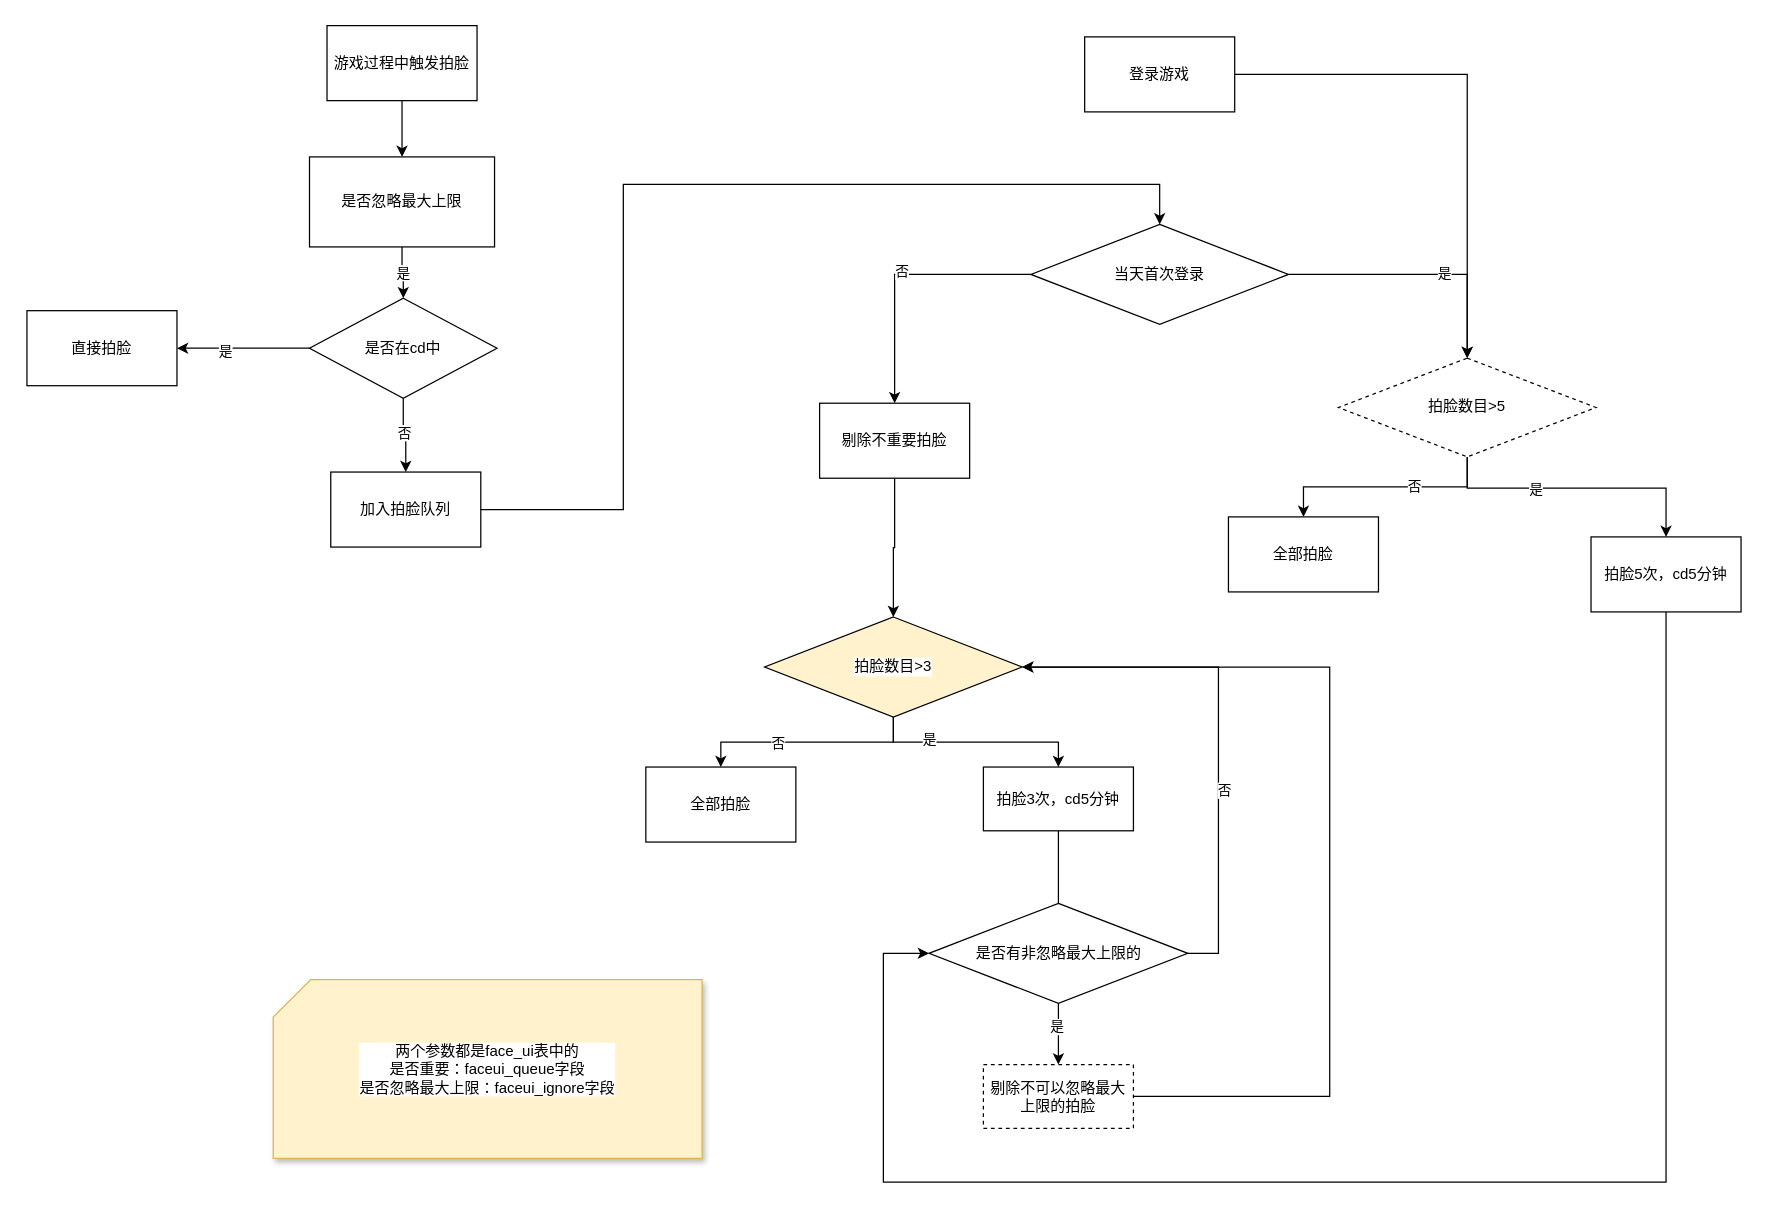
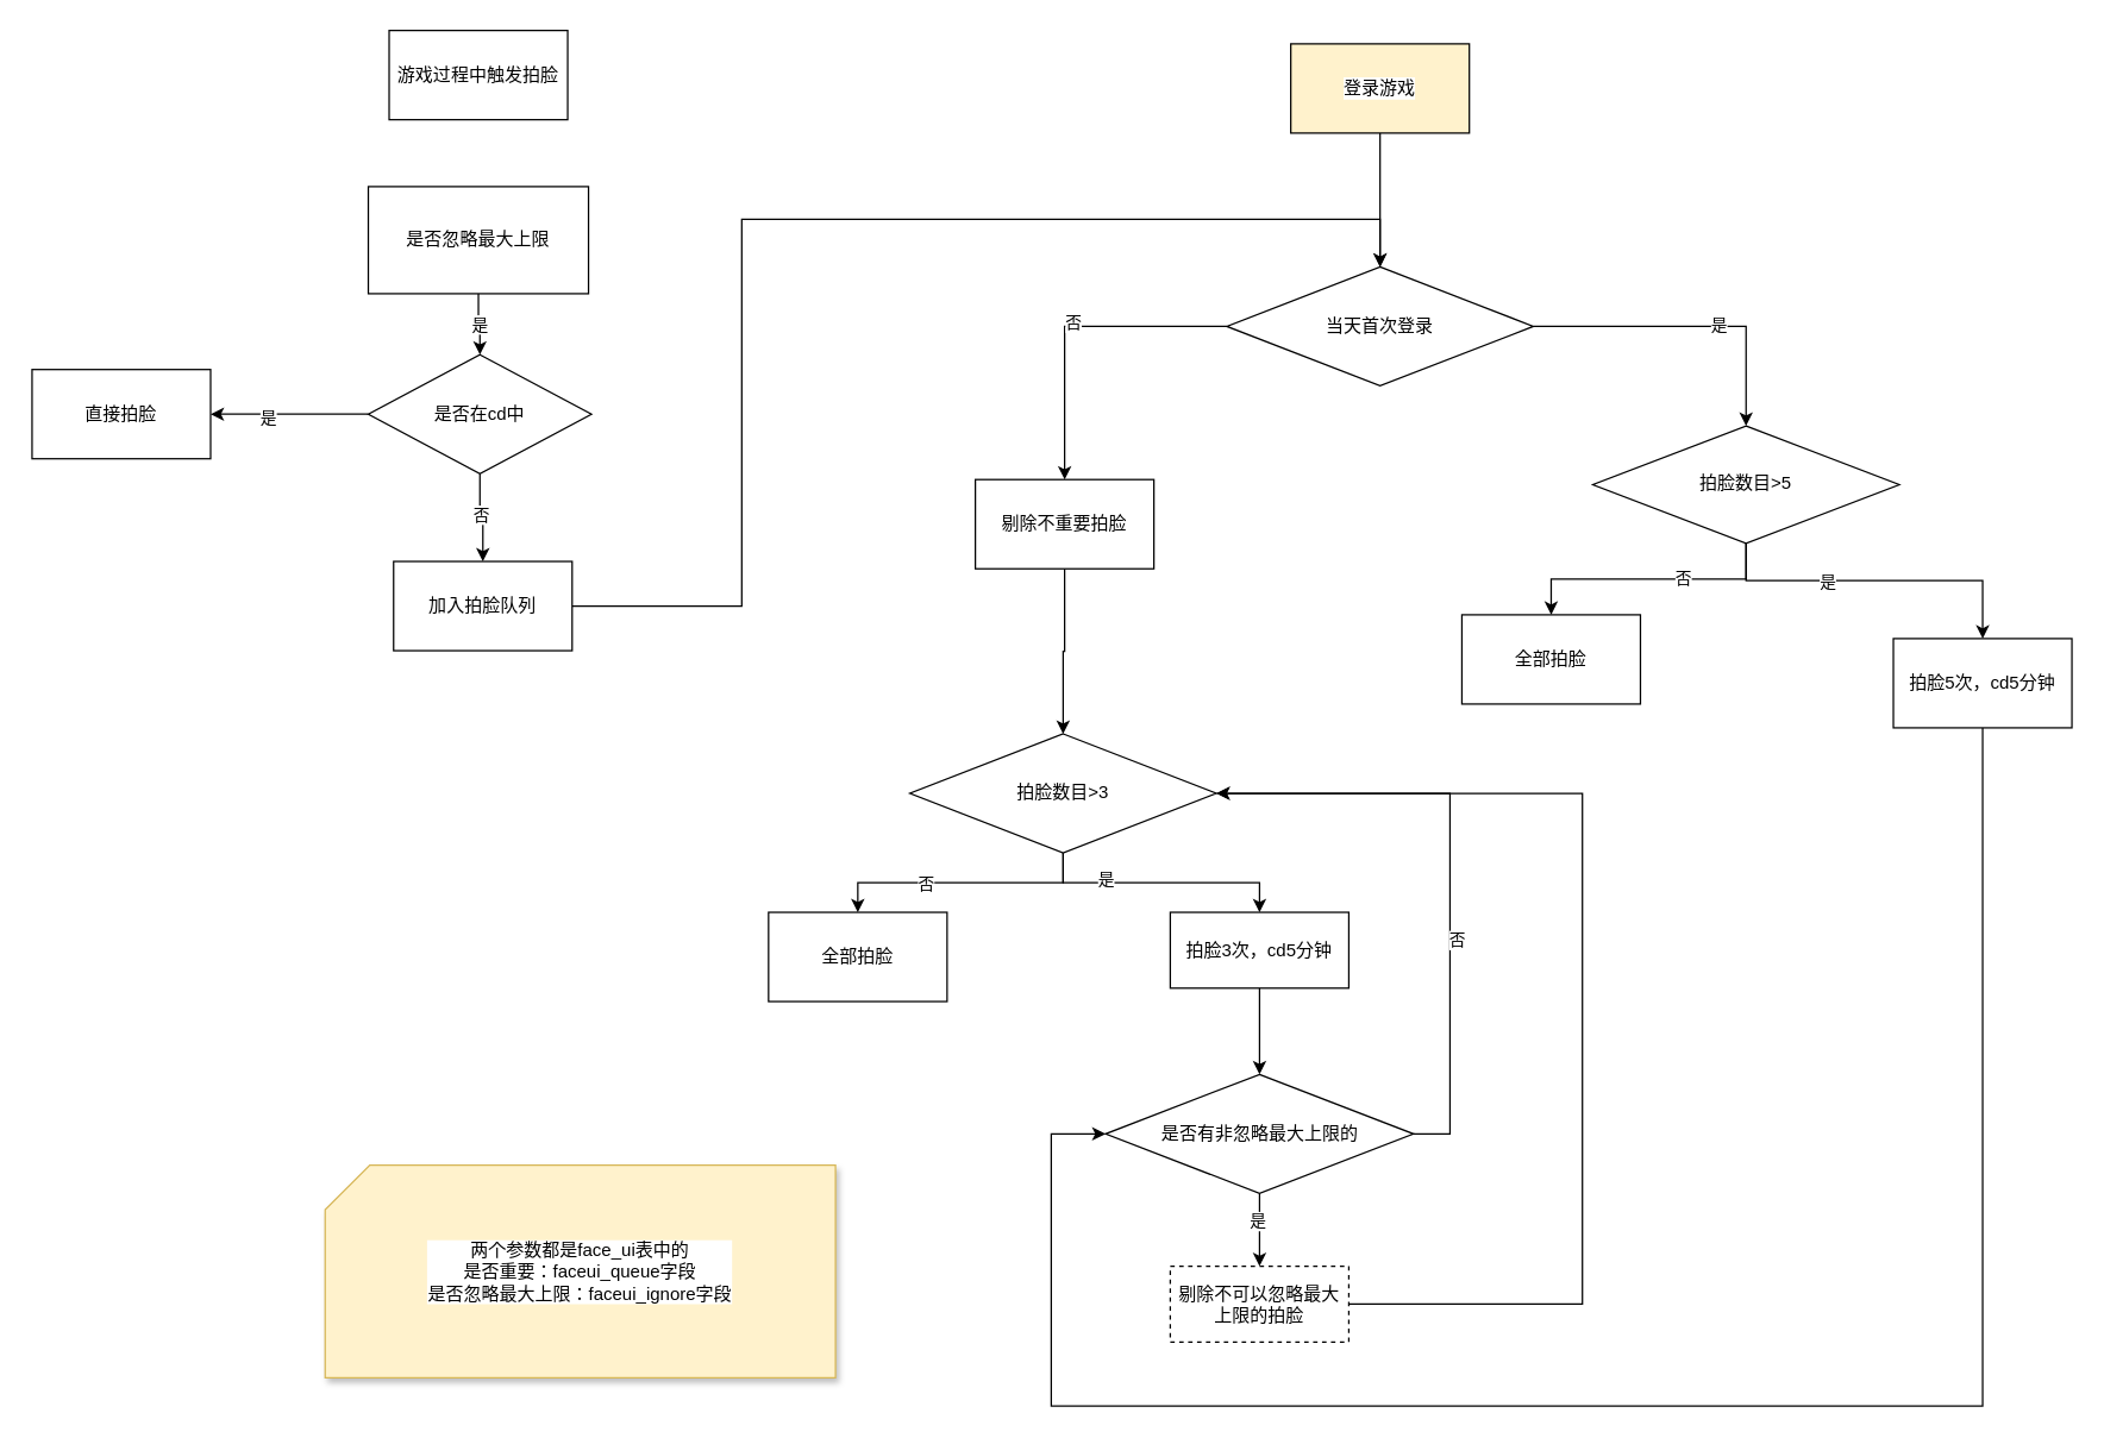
  <mxCell id="0" />
  <mxCell id="1" parent="0" />
  <mxCell id="2" style="edgeStyle=orthogonalEdgeStyle;rounded=0;orthogonalLoop=1;jettySize=auto;html=1;" edge="1" parent="1" source="6" target="25"><mxGeometry relative="1" as="geometry" /></mxCell>
  <mxCell id="3" value="否" style="edgeLabel;html=1;align=center;verticalAlign=middle;resizable=0;points=[];" vertex="1" connectable="0" parent="2"><mxGeometry x="-0.018" y="-3" relative="1" as="geometry"><mxPoint as="offset" /></mxGeometry></mxCell>
  <mxCell id="4" style="edgeStyle=orthogonalEdgeStyle;rounded=0;orthogonalLoop=1;jettySize=auto;html=1;entryX=0.5;entryY=0;entryDx=0;entryDy=0;" edge="1" parent="1" source="6" target="11"><mxGeometry relative="1" as="geometry" /></mxCell>
  <mxCell id="5" value="是" style="edgeLabel;html=1;align=center;verticalAlign=middle;resizable=0;points=[];" vertex="1" connectable="0" parent="4"><mxGeometry x="0.182" y="2" relative="1" as="geometry"><mxPoint as="offset" /></mxGeometry></mxCell>
  <mxCell id="6" value="当天首次登录" style="rhombus;whiteSpace=wrap;html=1;labelBackgroundColor=#FFFFFF;" vertex="1" parent="1"><mxGeometry x="824" y="179" width="206" height="80" as="geometry" /></mxCell>
  <mxCell id="7" style="edgeStyle=orthogonalEdgeStyle;rounded=0;orthogonalLoop=1;jettySize=auto;html=1;entryX=0.5;entryY=0;entryDx=0;entryDy=0;exitX=0.5;exitY=1;exitDx=0;exitDy=0;" edge="1" parent="1" source="11" target="17"><mxGeometry relative="1" as="geometry"><mxPoint x="1327.765" y="401.352" as="targetPoint" /><Array as="points"><mxPoint x="1173" y="389.94" /><mxPoint x="1332" y="389.94" /></Array></mxGeometry></mxCell>
  <mxCell id="8" value="是" style="edgeLabel;html=1;align=center;verticalAlign=middle;resizable=0;points=[];" vertex="1" connectable="0" parent="7"><mxGeometry x="-0.291" y="-1" relative="1" as="geometry"><mxPoint as="offset" /></mxGeometry></mxCell>
  <mxCell id="9" style="edgeStyle=orthogonalEdgeStyle;rounded=0;orthogonalLoop=1;jettySize=auto;html=1;entryX=0.5;entryY=0;entryDx=0;entryDy=0;" edge="1" parent="1" source="11" target="32"><mxGeometry relative="1" as="geometry"><Array as="points"><mxPoint x="1173" y="389" /><mxPoint x="1042" y="389" /></Array></mxGeometry></mxCell>
  <mxCell id="10" value="否" style="edgeLabel;html=1;align=center;verticalAlign=middle;resizable=0;points=[];" vertex="1" connectable="0" parent="9"><mxGeometry x="-0.244" y="-1" relative="1" as="geometry"><mxPoint x="1" as="offset" /></mxGeometry></mxCell>
- <mxCell id="11" value="拍脸数目&amp;gt;5" style="rhombus;whiteSpace=wrap;html=1;labelBackgroundColor=#FFFFFF;dashed=1;" vertex="1" parent="1"><mxGeometry x="1070" y="285.94" width="206" height="79" as="geometry" /></mxCell>
+ <mxCell id="11" value="拍脸数目&amp;gt;5" style="rhombus;whiteSpace=wrap;html=1;labelBackgroundColor=#FFFFFF;" vertex="1" parent="1"><mxGeometry x="1070" y="285.94" width="206" height="79" as="geometry" /></mxCell>
  <mxCell id="12" style="edgeStyle=orthogonalEdgeStyle;rounded=0;orthogonalLoop=1;jettySize=auto;html=1;" edge="1" parent="1" source="16" target="27"><mxGeometry relative="1" as="geometry" /></mxCell>
  <mxCell id="13" value="是" style="edgeLabel;html=1;align=center;verticalAlign=middle;resizable=0;points=[];" vertex="1" connectable="0" parent="12"><mxGeometry x="-0.432" y="3" relative="1" as="geometry"><mxPoint x="-1" as="offset" /></mxGeometry></mxCell>
  <mxCell id="14" style="edgeStyle=orthogonalEdgeStyle;rounded=0;orthogonalLoop=1;jettySize=auto;html=1;" edge="1" parent="1" source="16" target="28"><mxGeometry relative="1" as="geometry" /></mxCell>
  <mxCell id="15" value="否" style="edgeLabel;html=1;align=center;verticalAlign=middle;resizable=0;points=[];" vertex="1" connectable="0" parent="14"><mxGeometry x="0.276" relative="1" as="geometry"><mxPoint x="1" as="offset" /></mxGeometry></mxCell>
- <mxCell id="16" value="拍脸数目&amp;gt;3" style="rhombus;whiteSpace=wrap;html=1;labelBackgroundColor=#FFFFFF;fillColor=#fff2cc;" vertex="1" parent="1"><mxGeometry x="611" y="493" width="206" height="80" as="geometry" /></mxCell>
+ <mxCell id="16" value="拍脸数目&amp;gt;3" style="rhombus;whiteSpace=wrap;html=1;labelBackgroundColor=#FFFFFF;" vertex="1" parent="1"><mxGeometry x="611" y="493" width="206" height="80" as="geometry" /></mxCell>
  <mxCell id="17" value="拍脸5次，cd5分钟" style="rounded=0;whiteSpace=wrap;html=1;labelBackgroundColor=#FFFFFF;" vertex="1" parent="1"><mxGeometry x="1272" y="428.94" width="120" height="60" as="geometry" /></mxCell>
  <mxCell id="18" style="edgeStyle=orthogonalEdgeStyle;rounded=0;orthogonalLoop=1;jettySize=auto;html=1;entryX=0;entryY=0.5;entryDx=0;entryDy=0;exitX=0.5;exitY=1;exitDx=0;exitDy=0;" edge="1" parent="1" source="17" target="23"><mxGeometry relative="1" as="geometry"><mxPoint x="1400" y="572" as="sourcePoint" /><Array as="points"><mxPoint x="1332" y="945" /><mxPoint x="706" y="945" /><mxPoint x="706" y="762" /></Array></mxGeometry></mxCell>
  <mxCell id="19" style="edgeStyle=orthogonalEdgeStyle;rounded=0;orthogonalLoop=1;jettySize=auto;html=1;entryX=0.5;entryY=0;entryDx=0;entryDy=0;" edge="1" parent="1" source="23" target="31"><mxGeometry relative="1" as="geometry"><mxPoint x="846" y="860" as="targetPoint" /></mxGeometry></mxCell>
  <mxCell id="20" value="是" style="edgeLabel;html=1;align=center;verticalAlign=middle;resizable=0;points=[];" vertex="1" connectable="0" parent="19"><mxGeometry x="-0.27" y="-2" relative="1" as="geometry"><mxPoint as="offset" /></mxGeometry></mxCell>
  <mxCell id="21" style="edgeStyle=orthogonalEdgeStyle;rounded=0;orthogonalLoop=1;jettySize=auto;html=1;entryX=1;entryY=0.5;entryDx=0;entryDy=0;" edge="1" parent="1" source="23" target="16"><mxGeometry relative="1" as="geometry"><Array as="points"><mxPoint x="974" y="762" /><mxPoint x="974" y="533" /></Array></mxGeometry></mxCell>
  <mxCell id="22" value="否" style="edgeLabel;html=1;align=center;verticalAlign=middle;resizable=0;points=[];" vertex="1" connectable="0" parent="21"><mxGeometry x="-0.245" y="-4" relative="1" as="geometry"><mxPoint as="offset" /></mxGeometry></mxCell>
  <mxCell id="23" value="是否有非忽略最大上限的" style="rhombus;whiteSpace=wrap;html=1;labelBackgroundColor=#FFFFFF;" vertex="1" parent="1"><mxGeometry x="742.5" y="722" width="207" height="80" as="geometry" /></mxCell>
  <mxCell id="24" style="edgeStyle=orthogonalEdgeStyle;rounded=0;orthogonalLoop=1;jettySize=auto;html=1;" edge="1" parent="1" source="25" target="16"><mxGeometry relative="1" as="geometry" /></mxCell>
  <mxCell id="25" value="剔除不重要拍脸" style="rounded=0;whiteSpace=wrap;html=1;labelBackgroundColor=#FFFFFF;" vertex="1" parent="1"><mxGeometry x="655" y="322" width="120" height="60" as="geometry" /></mxCell>
- <mxCell id="26" style="edgeStyle=orthogonalEdgeStyle;rounded=0;orthogonalLoop=1;jettySize=auto;html=1;endArrow=none;" edge="1" parent="1" source="27" target="23"><mxGeometry relative="1" as="geometry" /></mxCell>
+ <mxCell id="26" style="edgeStyle=orthogonalEdgeStyle;rounded=0;orthogonalLoop=1;jettySize=auto;html=1;" edge="1" parent="1" source="27" target="23"><mxGeometry relative="1" as="geometry" /></mxCell>
  <mxCell id="27" value="拍脸3次，cd5分钟" style="rounded=0;whiteSpace=wrap;html=1;labelBackgroundColor=#FFFFFF;" vertex="1" parent="1"><mxGeometry x="786" y="613" width="120" height="51" as="geometry" /></mxCell>
  <mxCell id="28" value="全部拍脸" style="rounded=0;whiteSpace=wrap;html=1;labelBackgroundColor=#FFFFFF;" vertex="1" parent="1"><mxGeometry x="516" y="613" width="120" height="60" as="geometry" /></mxCell>
  <mxCell id="29" style="edgeStyle=orthogonalEdgeStyle;rounded=0;orthogonalLoop=1;jettySize=auto;html=1;exitX=0.5;exitY=1;exitDx=0;exitDy=0;" edge="1" parent="1"><mxGeometry relative="1" as="geometry"><mxPoint x="843" y="928" as="sourcePoint" /><mxPoint x="843" y="928" as="targetPoint" /></mxGeometry></mxCell>
  <mxCell id="30" style="edgeStyle=orthogonalEdgeStyle;rounded=0;orthogonalLoop=1;jettySize=auto;html=1;entryX=1;entryY=0.5;entryDx=0;entryDy=0;exitX=1;exitY=0.5;exitDx=0;exitDy=0;" edge="1" parent="1" source="31" target="16"><mxGeometry relative="1" as="geometry"><Array as="points"><mxPoint x="1063" y="876" /><mxPoint x="1063" y="533" /></Array></mxGeometry></mxCell>
  <mxCell id="31" value="剔除不可以忽略最大上限的拍脸" style="rounded=0;whiteSpace=wrap;html=1;labelBackgroundColor=#FFFFFF;dashed=1;" vertex="1" parent="1"><mxGeometry x="786" y="851" width="120" height="51" as="geometry" /></mxCell>
  <mxCell id="32" value="全部拍脸" style="rounded=0;whiteSpace=wrap;html=1;labelBackgroundColor=#FFFFFF;" vertex="1" parent="1"><mxGeometry x="982" y="412.94" width="120" height="60" as="geometry" /></mxCell>
- <mxCell id="33" style="edgeStyle=orthogonalEdgeStyle;rounded=0;orthogonalLoop=1;jettySize=auto;html=1;" edge="1" parent="1" source="34" target="36"><mxGeometry relative="1" as="geometry"><mxPoint x="322" y="181" as="targetPoint" /></mxGeometry></mxCell>
  <mxCell id="34" value="游戏过程中触发拍脸" style="rounded=0;whiteSpace=wrap;html=1;labelBackgroundColor=#FFFFFF;" vertex="1" parent="1"><mxGeometry x="261" y="20" width="120" height="60" as="geometry" /></mxCell>
  <mxCell id="35" value="是" style="edgeStyle=orthogonalEdgeStyle;rounded=0;orthogonalLoop=1;jettySize=auto;html=1;entryX=0.5;entryY=0;entryDx=0;entryDy=0;" edge="1" parent="1" source="36" target="41"><mxGeometry relative="1" as="geometry"><mxPoint x="321" y="247" as="targetPoint" /></mxGeometry></mxCell>
  <mxCell id="36" value="是否忽略最大上限" style="whiteSpace=wrap;html=1;labelBackgroundColor=#FFFFFF;rounded=0;" vertex="1" parent="1"><mxGeometry x="247" y="125" width="148" height="72" as="geometry" /></mxCell>
  <mxCell id="37" style="edgeStyle=orthogonalEdgeStyle;rounded=0;orthogonalLoop=1;jettySize=auto;html=1;entryX=1;entryY=0.5;entryDx=0;entryDy=0;" edge="1" parent="1" source="41" target="42"><mxGeometry relative="1" as="geometry"><mxPoint x="116" y="281" as="targetPoint" /></mxGeometry></mxCell>
  <mxCell id="38" value="是" style="edgeLabel;html=1;align=center;verticalAlign=middle;resizable=0;points=[];" vertex="1" connectable="0" parent="37"><mxGeometry x="0.284" y="2" relative="1" as="geometry"><mxPoint as="offset" /></mxGeometry></mxCell>
  <mxCell id="39" value="" style="edgeStyle=orthogonalEdgeStyle;rounded=0;orthogonalLoop=1;jettySize=auto;html=1;" edge="1" parent="1" source="41" target="44"><mxGeometry relative="1" as="geometry" /></mxCell>
  <mxCell id="40" value="否" style="edgeLabel;html=1;align=center;verticalAlign=middle;resizable=0;points=[];" vertex="1" connectable="0" parent="39"><mxGeometry x="-0.277" y="2" relative="1" as="geometry"><mxPoint x="-2" y="5" as="offset" /></mxGeometry></mxCell>
  <mxCell id="41" value="是否在cd中" style="rhombus;whiteSpace=wrap;html=1;labelBackgroundColor=#FFFFFF;" vertex="1" parent="1"><mxGeometry x="247" y="238" width="150" height="80" as="geometry" /></mxCell>
  <mxCell id="42" value="直接拍脸" style="rounded=0;whiteSpace=wrap;html=1;labelBackgroundColor=#FFFFFF;" vertex="1" parent="1"><mxGeometry x="20.999" y="248" width="120" height="60" as="geometry" /></mxCell>
  <mxCell id="43" style="edgeStyle=orthogonalEdgeStyle;rounded=0;orthogonalLoop=1;jettySize=auto;html=1;exitX=1;exitY=0.5;exitDx=0;exitDy=0;" edge="1" parent="1" source="44"><mxGeometry relative="1" as="geometry"><mxPoint x="927" y="179" as="targetPoint" /><Array as="points"><mxPoint x="498" y="407" /><mxPoint x="498" y="147" /><mxPoint x="927" y="147" /></Array></mxGeometry></mxCell>
  <mxCell id="44" value="加入拍脸队列" style="whiteSpace=wrap;html=1;labelBackgroundColor=#FFFFFF;" vertex="1" parent="1"><mxGeometry x="264" y="377.06" width="120" height="60" as="geometry" /></mxCell>
- <mxCell id="45" style="edgeStyle=orthogonalEdgeStyle;rounded=0;orthogonalLoop=1;jettySize=auto;html=1;" edge="1" parent="1" source="46" target="11"><mxGeometry relative="1" as="geometry" /></mxCell>
- <mxCell id="46" value="登录游戏" style="rounded=0;whiteSpace=wrap;html=1;labelBackgroundColor=#FFFFFF;" vertex="1" parent="1"><mxGeometry x="867" y="29" width="120" height="60" as="geometry" /></mxCell>
+ <mxCell id="45" style="edgeStyle=orthogonalEdgeStyle;rounded=0;orthogonalLoop=1;jettySize=auto;html=1;" edge="1" parent="1" source="46" target="6"><mxGeometry relative="1" as="geometry" /></mxCell>
+ <mxCell id="46" value="登录游戏" style="rounded=0;whiteSpace=wrap;html=1;labelBackgroundColor=#FFFFFF;fillColor=#fff2cc;" vertex="1" parent="1"><mxGeometry x="867" y="29" width="120" height="60" as="geometry" /></mxCell>
  <mxCell id="47" value="&lt;span&gt;两个参数都是face_ui表中的&lt;br&gt;是否重要：&lt;/span&gt;faceui_queue字段&lt;br&gt;是否忽略最大上限：faceui_ignore字段" style="shape=card;whiteSpace=wrap;html=1;labelBackgroundColor=#FFFFFF;fillColor=#fff2cc;strokeColor=#d6b656;shadow=1;" vertex="1" parent="1"><mxGeometry x="218" y="783" width="343" height="143" as="geometry" /></mxCell>
